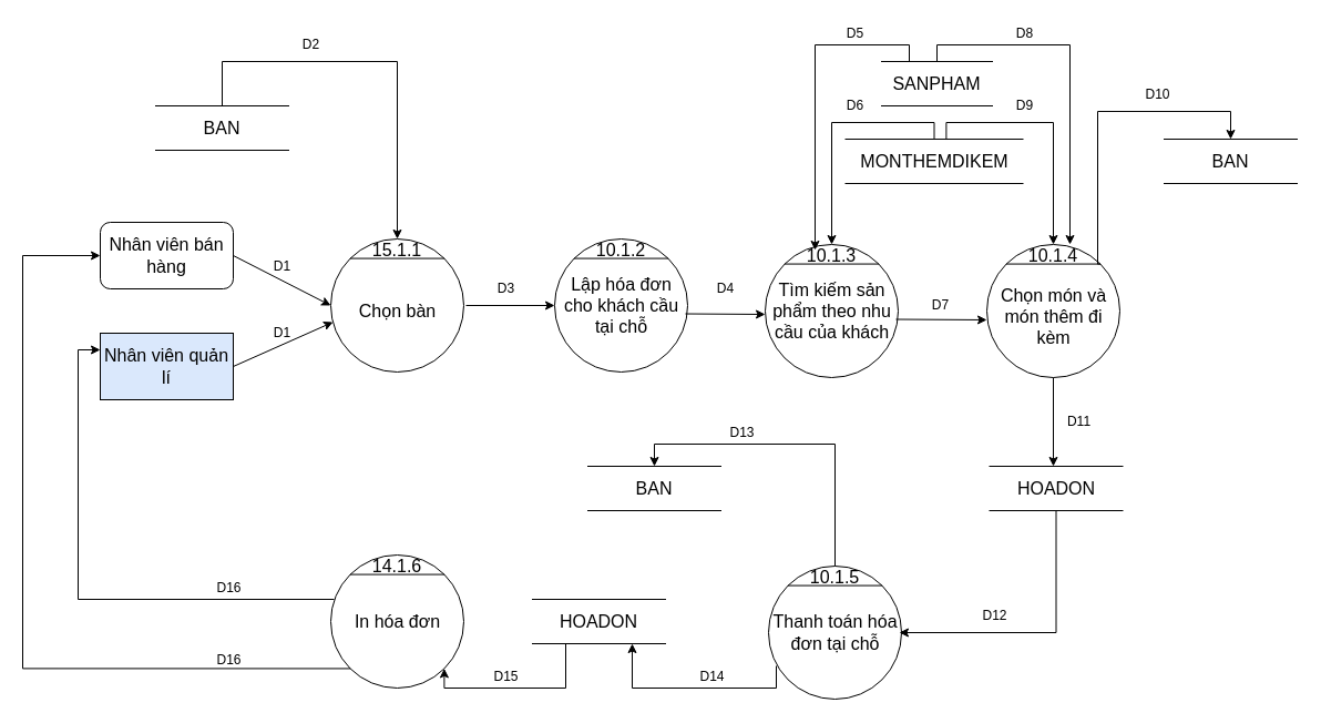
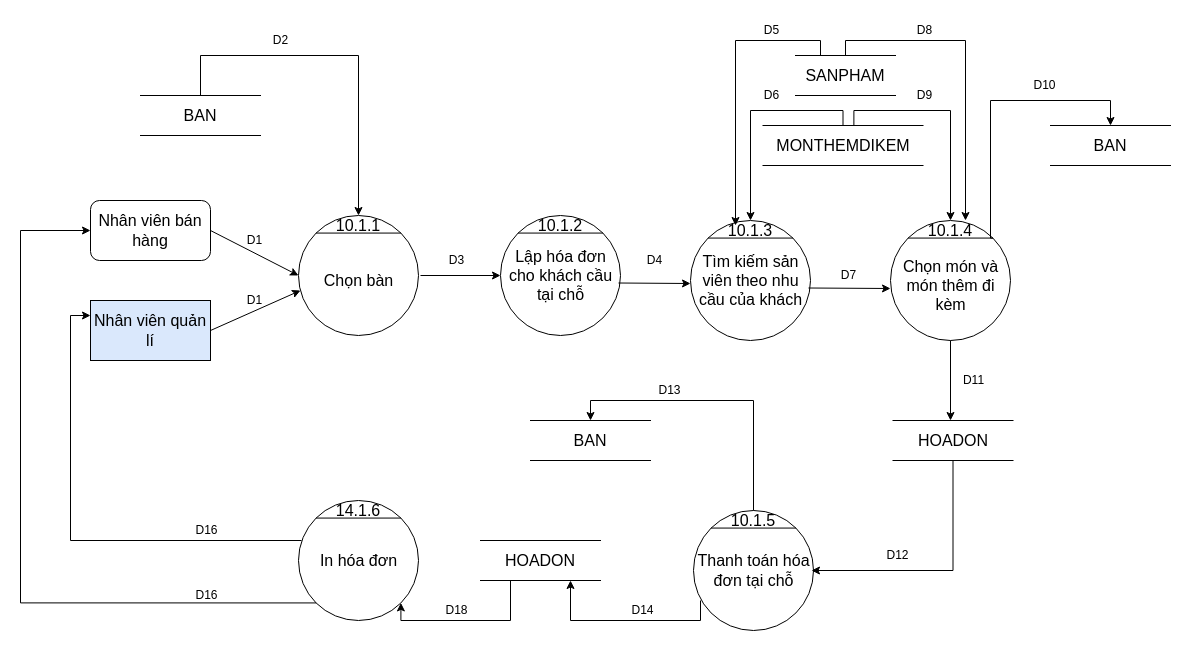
  <mxCell id="0" />
  <mxCell id="1" parent="0" />
  <mxCell id="2" value="" style="ellipse;whiteSpace=wrap;html=1;aspect=fixed;fontSize=16;" vertex="1" parent="1"><mxGeometry x="500" y="215" width="120" height="120" as="geometry" /></mxCell>
  <mxCell id="3" value="" style="endArrow=none;html=1;rounded=0;exitX=0;exitY=0;exitDx=0;exitDy=0;entryX=1;entryY=0;entryDx=0;entryDy=0;fontSize=16;" edge="1" parent="1" source="2" target="2"><mxGeometry width="50" height="50" relative="1" as="geometry"><mxPoint x="840" y="770" as="sourcePoint" /><mxPoint x="890" y="720" as="targetPoint" /></mxGeometry></mxCell>
  <mxCell id="4" value="Lập hóa đơn cho khách cầu tại chỗ" style="text;html=1;strokeColor=none;fillColor=none;align=center;verticalAlign=middle;whiteSpace=wrap;rounded=0;fontSize=16;" vertex="1" parent="1"><mxGeometry x="503" y="260" width="115" height="30" as="geometry" /></mxCell>
  <mxCell id="5" value="10.1.2" style="text;html=1;strokeColor=none;fillColor=none;align=center;verticalAlign=middle;whiteSpace=wrap;rounded=0;fontSize=16;" vertex="1" parent="1"><mxGeometry x="545" y="215" width="30" height="20" as="geometry" /></mxCell>
  <mxCell id="6" value="Nhân viên bán hàng" style="whiteSpace=wrap;html=1;fontSize=16;rounded=1;" vertex="1" parent="1"><mxGeometry x="90" y="200" width="120" height="60" as="geometry" /></mxCell>
  <mxCell id="7" value="Nhân viên quản lí" style="rounded=0;whiteSpace=wrap;html=1;fontSize=16;fillColor=#dae8fc;" vertex="1" parent="1"><mxGeometry x="90" y="300" width="120" height="60" as="geometry" /></mxCell>
  <mxCell id="8" value="" style="ellipse;whiteSpace=wrap;html=1;aspect=fixed;fontSize=16;" vertex="1" parent="1"><mxGeometry x="298" y="215" width="120" height="120" as="geometry" /></mxCell>
  <mxCell id="9" value="" style="endArrow=none;html=1;rounded=0;exitX=0;exitY=0;exitDx=0;exitDy=0;entryX=1;entryY=0;entryDx=0;entryDy=0;fontSize=16;" edge="1" parent="1" source="8" target="8"><mxGeometry width="50" height="50" relative="1" as="geometry"><mxPoint x="638" y="770" as="sourcePoint" /><mxPoint x="688" y="720" as="targetPoint" /></mxGeometry></mxCell>
  <mxCell id="10" value="Chọn bàn" style="text;html=1;strokeColor=none;fillColor=none;align=center;verticalAlign=middle;whiteSpace=wrap;rounded=0;fontSize=16;" vertex="1" parent="1"><mxGeometry x="304.5" y="265" width="107" height="30" as="geometry" /></mxCell>
- <mxCell id="11" value="15.1.1" style="text;html=1;strokeColor=none;fillColor=none;align=center;verticalAlign=middle;whiteSpace=wrap;rounded=0;fontSize=16;" vertex="1" parent="1"><mxGeometry x="343" y="215" width="30" height="20" as="geometry" /></mxCell>
+ <mxCell id="11" value="10.1.1" style="text;html=1;strokeColor=none;fillColor=none;align=center;verticalAlign=middle;whiteSpace=wrap;rounded=0;fontSize=16;" vertex="1" parent="1"><mxGeometry x="343" y="215" width="30" height="20" as="geometry" /></mxCell>
  <mxCell id="12" value="" style="ellipse;whiteSpace=wrap;html=1;aspect=fixed;fontSize=16;" vertex="1" parent="1"><mxGeometry x="693" y="510" width="120" height="120" as="geometry" /></mxCell>
  <mxCell id="13" value="" style="endArrow=none;html=1;rounded=0;exitX=0;exitY=0;exitDx=0;exitDy=0;entryX=1;entryY=0;entryDx=0;entryDy=0;fontSize=16;" edge="1" parent="1" source="12" target="12"><mxGeometry width="50" height="50" relative="1" as="geometry"><mxPoint x="1033" y="1065" as="sourcePoint" /><mxPoint x="1083" y="1015" as="targetPoint" /></mxGeometry></mxCell>
  <mxCell id="14" value="Thanh toán hóa đơn tại chỗ" style="text;html=1;strokeColor=none;fillColor=none;align=center;verticalAlign=middle;whiteSpace=wrap;rounded=0;fontSize=16;" vertex="1" parent="1"><mxGeometry x="696" y="555" width="115" height="30" as="geometry" /></mxCell>
  <mxCell id="15" value="10.1.5" style="text;html=1;strokeColor=none;fillColor=none;align=center;verticalAlign=middle;whiteSpace=wrap;rounded=0;fontSize=16;" vertex="1" parent="1"><mxGeometry x="738" y="510" width="30" height="20" as="geometry" /></mxCell>
  <mxCell id="16" value="" style="ellipse;whiteSpace=wrap;html=1;aspect=fixed;fontSize=16;" vertex="1" parent="1"><mxGeometry x="298" y="500" width="120" height="120" as="geometry" /></mxCell>
  <mxCell id="17" value="" style="endArrow=none;html=1;rounded=0;exitX=0;exitY=0;exitDx=0;exitDy=0;entryX=1;entryY=0;entryDx=0;entryDy=0;fontSize=16;" edge="1" parent="1" source="16" target="16"><mxGeometry width="50" height="50" relative="1" as="geometry"><mxPoint x="638" y="1055" as="sourcePoint" /><mxPoint x="688" y="1005" as="targetPoint" /></mxGeometry></mxCell>
  <mxCell id="18" value="In hóa đơn" style="text;html=1;strokeColor=none;fillColor=none;align=center;verticalAlign=middle;whiteSpace=wrap;rounded=0;fontSize=16;" vertex="1" parent="1"><mxGeometry x="301" y="545" width="115" height="30" as="geometry" /></mxCell>
  <mxCell id="19" value="14.1.6" style="text;html=1;strokeColor=none;fillColor=none;align=center;verticalAlign=middle;whiteSpace=wrap;rounded=0;fontSize=16;" vertex="1" parent="1"><mxGeometry x="343" y="500" width="30" height="20" as="geometry" /></mxCell>
  <mxCell id="20" value="" style="shape=partialRectangle;whiteSpace=wrap;html=1;left=0;right=0;fillColor=none;fontSize=16;" vertex="1" parent="1"><mxGeometry x="892.5" y="420" width="120" height="40" as="geometry" /></mxCell>
  <mxCell id="21" value="HOADON" style="text;html=1;strokeColor=none;fillColor=none;align=center;verticalAlign=middle;whiteSpace=wrap;rounded=0;fontSize=16;" vertex="1" parent="1"><mxGeometry x="922.5" y="430" width="60" height="20" as="geometry" /></mxCell>
  <mxCell id="22" value="" style="shape=partialRectangle;whiteSpace=wrap;html=1;left=0;right=0;fillColor=none;fontSize=16;" vertex="1" parent="1"><mxGeometry x="140" y="95" width="120" height="40" as="geometry" /></mxCell>
  <mxCell id="23" value="BAN" style="text;html=1;strokeColor=none;fillColor=none;align=center;verticalAlign=middle;whiteSpace=wrap;rounded=0;fontSize=16;" vertex="1" parent="1"><mxGeometry x="170" y="105" width="60" height="20" as="geometry" /></mxCell>
  <mxCell id="24" value="" style="shape=partialRectangle;whiteSpace=wrap;html=1;left=0;right=0;fillColor=none;fontSize=16;" vertex="1" parent="1"><mxGeometry x="762.5" y="125" width="160" height="40" as="geometry" /></mxCell>
  <mxCell id="25" value="MONTHEMDIKEM" style="text;html=1;strokeColor=none;fillColor=none;align=center;verticalAlign=middle;whiteSpace=wrap;rounded=0;fontSize=16;" vertex="1" parent="1"><mxGeometry x="812.5" y="135" width="60" height="20" as="geometry" /></mxCell>
  <mxCell id="26" value="" style="ellipse;whiteSpace=wrap;html=1;aspect=fixed;fontSize=16;" vertex="1" parent="1"><mxGeometry x="890" y="220" width="120" height="120" as="geometry" /></mxCell>
  <mxCell id="27" value="" style="endArrow=none;html=1;rounded=0;exitX=0;exitY=0;exitDx=0;exitDy=0;entryX=1;entryY=0;entryDx=0;entryDy=0;fontSize=16;" edge="1" parent="1" source="26" target="26"><mxGeometry width="50" height="50" relative="1" as="geometry"><mxPoint x="1230" y="775" as="sourcePoint" /><mxPoint x="1280" y="725" as="targetPoint" /></mxGeometry></mxCell>
  <mxCell id="28" value="Chọn món và món thêm đi kèm" style="text;html=1;strokeColor=none;fillColor=none;align=center;verticalAlign=middle;whiteSpace=wrap;rounded=0;fontSize=16;" vertex="1" parent="1"><mxGeometry x="892.5" y="270" width="115" height="30" as="geometry" /></mxCell>
  <mxCell id="29" value="10.1.4" style="text;html=1;strokeColor=none;fillColor=none;align=center;verticalAlign=middle;whiteSpace=wrap;rounded=0;fontSize=16;" vertex="1" parent="1"><mxGeometry x="935" y="220" width="30" height="20" as="geometry" /></mxCell>
  <mxCell id="30" value="" style="endArrow=classic;html=1;rounded=0;entryX=0;entryY=0.5;entryDx=0;entryDy=0;" edge="1" parent="1" target="2"><mxGeometry width="50" height="50" relative="1" as="geometry"><mxPoint x="420" y="275" as="sourcePoint" /><mxPoint x="510" y="320" as="targetPoint" /></mxGeometry></mxCell>
  <mxCell id="31" value="" style="edgeStyle=segmentEdgeStyle;endArrow=classic;html=1;rounded=0;exitX=0.5;exitY=0;exitDx=0;exitDy=0;entryX=0.5;entryY=0;entryDx=0;entryDy=0;" edge="1" parent="1" source="22" target="8"><mxGeometry width="50" height="50" relative="1" as="geometry"><mxPoint x="720" y="395" as="sourcePoint" /><mxPoint x="770" y="345" as="targetPoint" /><Array as="points"><mxPoint x="200" y="55" /><mxPoint x="358" y="55" /></Array></mxGeometry></mxCell>
  <mxCell id="32" value="" style="shape=partialRectangle;whiteSpace=wrap;html=1;left=0;right=0;fillColor=none;fontSize=16;" vertex="1" parent="1"><mxGeometry x="795" y="55" width="100" height="40" as="geometry" /></mxCell>
  <mxCell id="33" value="SANPHAM" style="text;html=1;strokeColor=none;fillColor=none;align=center;verticalAlign=middle;whiteSpace=wrap;rounded=0;fontSize=16;" vertex="1" parent="1"><mxGeometry x="815" y="65" width="60" height="20" as="geometry" /></mxCell>
  <mxCell id="34" value="" style="shape=partialRectangle;whiteSpace=wrap;html=1;left=0;right=0;fillColor=none;fontSize=16;" vertex="1" parent="1"><mxGeometry x="1050" y="125" width="120" height="40" as="geometry" /></mxCell>
  <mxCell id="35" value="BAN" style="text;html=1;strokeColor=none;fillColor=none;align=center;verticalAlign=middle;whiteSpace=wrap;rounded=0;fontSize=16;" vertex="1" parent="1"><mxGeometry x="1080" y="135" width="60" height="20" as="geometry" /></mxCell>
  <mxCell id="36" value="" style="edgeStyle=segmentEdgeStyle;endArrow=classic;html=1;rounded=0;exitX=0.5;exitY=0;exitDx=0;exitDy=0;" edge="1" parent="1" source="32"><mxGeometry width="50" height="50" relative="1" as="geometry"><mxPoint x="915" y="400" as="sourcePoint" /><mxPoint x="965" y="220" as="targetPoint" /><Array as="points"><mxPoint x="845" y="40" /><mxPoint x="965" y="40" /></Array></mxGeometry></mxCell>
  <mxCell id="37" value="" style="edgeStyle=segmentEdgeStyle;endArrow=classic;html=1;rounded=0;entryX=0.5;entryY=0;entryDx=0;entryDy=0;exitX=0.568;exitY=0.013;exitDx=0;exitDy=0;exitPerimeter=0;" edge="1" parent="1" source="24" target="26"><mxGeometry width="50" height="50" relative="1" as="geometry"><mxPoint x="810" y="125" as="sourcePoint" /><mxPoint x="985" y="230" as="targetPoint" /><Array as="points"><mxPoint x="853" y="110" /><mxPoint x="950" y="110" /></Array></mxGeometry></mxCell>
  <mxCell id="38" value="" style="endArrow=classic;html=1;rounded=0;exitX=1;exitY=0.5;exitDx=0;exitDy=0;entryX=0;entryY=0.5;entryDx=0;entryDy=0;" edge="1" parent="1" source="6" target="8"><mxGeometry width="50" height="50" relative="1" as="geometry"><mxPoint x="690" y="250" as="sourcePoint" /><mxPoint x="740" y="200" as="targetPoint" /></mxGeometry></mxCell>
  <mxCell id="39" value="" style="endArrow=classic;html=1;rounded=0;exitX=1;exitY=0.5;exitDx=0;exitDy=0;" edge="1" parent="1" source="7"><mxGeometry width="50" height="50" relative="1" as="geometry"><mxPoint x="220" y="240" as="sourcePoint" /><mxPoint x="300" y="290" as="targetPoint" /></mxGeometry></mxCell>
  <mxCell id="40" value="" style="ellipse;whiteSpace=wrap;html=1;aspect=fixed;fontSize=16;" vertex="1" parent="1"><mxGeometry x="690" y="220" width="120" height="120" as="geometry" /></mxCell>
  <mxCell id="41" value="" style="endArrow=none;html=1;rounded=0;exitX=0;exitY=0;exitDx=0;exitDy=0;entryX=1;entryY=0;entryDx=0;entryDy=0;fontSize=16;" edge="1" parent="1" source="40" target="40"><mxGeometry width="50" height="50" relative="1" as="geometry"><mxPoint x="1030" y="775" as="sourcePoint" /><mxPoint x="1080" y="725" as="targetPoint" /></mxGeometry></mxCell>
- <mxCell id="42" value="Tìm kiếm sản phẩm theo nhu cầu của khách" style="text;html=1;strokeColor=none;fillColor=none;align=center;verticalAlign=middle;whiteSpace=wrap;rounded=0;fontSize=16;" vertex="1" parent="1"><mxGeometry x="693" y="265" width="115" height="30" as="geometry" /></mxCell>
+ <mxCell id="42" value="Tìm kiếm sản viên theo nhu cầu của khách" style="text;html=1;strokeColor=none;fillColor=none;align=center;verticalAlign=middle;whiteSpace=wrap;rounded=0;fontSize=16;" vertex="1" parent="1"><mxGeometry x="693" y="265" width="115" height="30" as="geometry" /></mxCell>
  <mxCell id="43" value="10.1.3" style="text;html=1;strokeColor=none;fillColor=none;align=center;verticalAlign=middle;whiteSpace=wrap;rounded=0;fontSize=16;" vertex="1" parent="1"><mxGeometry x="735" y="220" width="30" height="20" as="geometry" /></mxCell>
  <mxCell id="44" value="" style="endArrow=classic;html=1;rounded=0;exitX=1;exitY=0.75;exitDx=0;exitDy=0;" edge="1" parent="1" source="4"><mxGeometry width="50" height="50" relative="1" as="geometry"><mxPoint x="980" y="320" as="sourcePoint" /><mxPoint x="690" y="283" as="targetPoint" /></mxGeometry></mxCell>
  <mxCell id="45" value="" style="endArrow=classic;html=1;rounded=0;exitX=1;exitY=0.75;exitDx=0;exitDy=0;" edge="1" parent="1" source="42"><mxGeometry width="50" height="50" relative="1" as="geometry"><mxPoint x="1110" y="320" as="sourcePoint" /><mxPoint x="890" y="288" as="targetPoint" /></mxGeometry></mxCell>
  <mxCell id="46" value="" style="endArrow=classic;html=1;rounded=0;exitX=0.5;exitY=1;exitDx=0;exitDy=0;" edge="1" parent="1" source="26"><mxGeometry width="50" height="50" relative="1" as="geometry"><mxPoint x="1100" y="320" as="sourcePoint" /><mxPoint x="950" y="420" as="targetPoint" /></mxGeometry></mxCell>
  <mxCell id="47" value="" style="edgeStyle=segmentEdgeStyle;endArrow=classic;html=1;rounded=0;exitX=0.5;exitY=1;exitDx=0;exitDy=0;entryX=1;entryY=0.5;entryDx=0;entryDy=0;" edge="1" parent="1" source="20" target="14"><mxGeometry width="50" height="50" relative="1" as="geometry"><mxPoint x="570" y="590" as="sourcePoint" /><mxPoint x="620" y="540" as="targetPoint" /><Array as="points"><mxPoint x="953" y="570" /></Array></mxGeometry></mxCell>
  <mxCell id="48" value="" style="shape=partialRectangle;whiteSpace=wrap;html=1;left=0;right=0;fillColor=none;fontSize=16;" vertex="1" parent="1"><mxGeometry x="480" y="540" width="120" height="40" as="geometry" /></mxCell>
  <mxCell id="49" value="HOADON" style="text;html=1;strokeColor=none;fillColor=none;align=center;verticalAlign=middle;whiteSpace=wrap;rounded=0;fontSize=16;" vertex="1" parent="1"><mxGeometry x="510" y="550" width="60" height="20" as="geometry" /></mxCell>
  <mxCell id="50" value="" style="shape=partialRectangle;whiteSpace=wrap;html=1;left=0;right=0;fillColor=none;fontSize=16;" vertex="1" parent="1"><mxGeometry x="530" y="420" width="120" height="40" as="geometry" /></mxCell>
  <mxCell id="51" value="BAN" style="text;html=1;strokeColor=none;fillColor=none;align=center;verticalAlign=middle;whiteSpace=wrap;rounded=0;fontSize=16;" vertex="1" parent="1"><mxGeometry x="560" y="430" width="60" height="20" as="geometry" /></mxCell>
  <mxCell id="52" value="" style="edgeStyle=segmentEdgeStyle;endArrow=classic;html=1;rounded=0;exitX=0.5;exitY=0;exitDx=0;exitDy=0;entryX=0.5;entryY=0;entryDx=0;entryDy=0;" edge="1" parent="1" source="15" target="50"><mxGeometry width="50" height="50" relative="1" as="geometry"><mxPoint x="610" y="450" as="sourcePoint" /><mxPoint x="660" y="400" as="targetPoint" /><Array as="points"><mxPoint x="753" y="400" /><mxPoint x="590" y="400" /></Array></mxGeometry></mxCell>
  <mxCell id="53" value="" style="edgeStyle=segmentEdgeStyle;endArrow=classic;html=1;rounded=0;" edge="1" parent="1"><mxGeometry width="50" height="50" relative="1" as="geometry"><mxPoint x="700" y="600" as="sourcePoint" /><mxPoint x="570" y="580" as="targetPoint" /><Array as="points"><mxPoint x="700" y="620" /><mxPoint x="570" y="620" /></Array></mxGeometry></mxCell>
  <mxCell id="54" value="" style="edgeStyle=segmentEdgeStyle;endArrow=classic;html=1;rounded=0;exitX=0.25;exitY=1;exitDx=0;exitDy=0;entryX=1;entryY=1;entryDx=0;entryDy=0;" edge="1" parent="1" source="48" target="16"><mxGeometry width="50" height="50" relative="1" as="geometry"><mxPoint x="550" y="340" as="sourcePoint" /><mxPoint x="600" y="290" as="targetPoint" /><Array as="points"><mxPoint x="510" y="620" /><mxPoint x="400" y="620" /></Array></mxGeometry></mxCell>
  <mxCell id="55" value="" style="edgeStyle=segmentEdgeStyle;endArrow=classic;html=1;rounded=0;exitX=0;exitY=1;exitDx=0;exitDy=0;entryX=0;entryY=0.5;entryDx=0;entryDy=0;" edge="1" parent="1" source="16" target="6"><mxGeometry width="50" height="50" relative="1" as="geometry"><mxPoint x="550" y="340" as="sourcePoint" /><mxPoint x="600" y="290" as="targetPoint" /><Array as="points"><mxPoint x="20" y="602" /><mxPoint x="20" y="230" /></Array></mxGeometry></mxCell>
  <mxCell id="56" value="" style="edgeStyle=segmentEdgeStyle;endArrow=classic;html=1;rounded=0;entryX=0;entryY=0.25;entryDx=0;entryDy=0;" edge="1" parent="1" target="7"><mxGeometry width="50" height="50" relative="1" as="geometry"><mxPoint x="301" y="540" as="sourcePoint" /><mxPoint x="600" y="290" as="targetPoint" /><Array as="points"><mxPoint x="301" y="540" /><mxPoint x="70" y="540" /><mxPoint x="70" y="315" /></Array></mxGeometry></mxCell>
  <mxCell id="57" value="D1" style="text;html=1;strokeColor=none;fillColor=none;align=center;verticalAlign=middle;whiteSpace=wrap;rounded=0;" vertex="1" parent="1"><mxGeometry x="230" y="230" width="48.5" height="20" as="geometry" /></mxCell>
  <mxCell id="58" value="D1" style="text;html=1;strokeColor=none;fillColor=none;align=center;verticalAlign=middle;whiteSpace=wrap;rounded=0;" vertex="1" parent="1"><mxGeometry x="230" y="290" width="48.5" height="20" as="geometry" /></mxCell>
  <mxCell id="59" value="D2" style="text;html=1;strokeColor=none;fillColor=none;align=center;verticalAlign=middle;whiteSpace=wrap;rounded=0;" vertex="1" parent="1"><mxGeometry x="256" y="30" width="48.5" height="20" as="geometry" /></mxCell>
  <mxCell id="60" value="D3" style="text;html=1;strokeColor=none;fillColor=none;align=center;verticalAlign=middle;whiteSpace=wrap;rounded=0;" vertex="1" parent="1"><mxGeometry x="431.5" y="250" width="48.5" height="20" as="geometry" /></mxCell>
  <mxCell id="61" value="D4" style="text;html=1;strokeColor=none;fillColor=none;align=center;verticalAlign=middle;whiteSpace=wrap;rounded=0;" vertex="1" parent="1"><mxGeometry x="630" y="250" width="48.5" height="20" as="geometry" /></mxCell>
  <mxCell id="62" value="D5" style="text;html=1;strokeColor=none;fillColor=none;align=center;verticalAlign=middle;whiteSpace=wrap;rounded=0;" vertex="1" parent="1"><mxGeometry x="747" y="20" width="48.5" height="20" as="geometry" /></mxCell>
  <mxCell id="63" value="D9" style="text;html=1;strokeColor=none;fillColor=none;align=center;verticalAlign=middle;whiteSpace=wrap;rounded=0;" vertex="1" parent="1"><mxGeometry x="900" y="85" width="48.5" height="20" as="geometry" /></mxCell>
  <mxCell id="64" value="" style="edgeStyle=segmentEdgeStyle;endArrow=classic;html=1;rounded=0;exitX=0.5;exitY=0;exitDx=0;exitDy=0;entryX=0.5;entryY=0;entryDx=0;entryDy=0;" edge="1" parent="1" source="24" target="40"><mxGeometry width="50" height="50" relative="1" as="geometry"><mxPoint x="780" y="330" as="sourcePoint" /><mxPoint x="830" y="280" as="targetPoint" /><Array as="points"><mxPoint x="843" y="110" /><mxPoint x="750" y="110" /></Array></mxGeometry></mxCell>
  <mxCell id="65" value="" style="edgeStyle=segmentEdgeStyle;endArrow=classic;html=1;rounded=0;exitX=0.25;exitY=0;exitDx=0;exitDy=0;entryX=0;entryY=0.25;entryDx=0;entryDy=0;" edge="1" parent="1" source="32" target="43"><mxGeometry width="50" height="50" relative="1" as="geometry"><mxPoint x="780" y="330" as="sourcePoint" /><mxPoint x="830" y="280" as="targetPoint" /><Array as="points"><mxPoint x="820" y="40" /><mxPoint x="735" y="40" /></Array></mxGeometry></mxCell>
  <mxCell id="66" value="" style="edgeStyle=segmentEdgeStyle;endArrow=classic;html=1;rounded=0;exitX=1;exitY=0;exitDx=0;exitDy=0;entryX=0.5;entryY=0;entryDx=0;entryDy=0;" edge="1" parent="1" source="26" target="34"><mxGeometry width="50" height="50" relative="1" as="geometry"><mxPoint x="780" y="350" as="sourcePoint" /><mxPoint x="830" y="300" as="targetPoint" /><Array as="points"><mxPoint x="990" y="238" /><mxPoint x="990" y="100" /><mxPoint x="1110" y="100" /></Array></mxGeometry></mxCell>
  <mxCell id="67" value="D6" style="text;html=1;strokeColor=none;fillColor=none;align=center;verticalAlign=middle;whiteSpace=wrap;rounded=0;" vertex="1" parent="1"><mxGeometry x="747" y="85" width="48.5" height="20" as="geometry" /></mxCell>
  <mxCell id="68" value="D7" style="text;html=1;strokeColor=none;fillColor=none;align=center;verticalAlign=middle;whiteSpace=wrap;rounded=0;" vertex="1" parent="1"><mxGeometry x="824" y="265" width="48.5" height="20" as="geometry" /></mxCell>
  <mxCell id="69" value="D8" style="text;html=1;strokeColor=none;fillColor=none;align=center;verticalAlign=middle;whiteSpace=wrap;rounded=0;" vertex="1" parent="1"><mxGeometry x="900" y="20" width="48.5" height="20" as="geometry" /></mxCell>
  <mxCell id="70" value="D10" style="text;html=1;strokeColor=none;fillColor=none;align=center;verticalAlign=middle;whiteSpace=wrap;rounded=0;" vertex="1" parent="1"><mxGeometry x="1020" y="75" width="48.5" height="20" as="geometry" /></mxCell>
  <mxCell id="71" value="D11" style="text;html=1;strokeColor=none;fillColor=none;align=center;verticalAlign=middle;whiteSpace=wrap;rounded=0;" vertex="1" parent="1"><mxGeometry x="948.5" y="370" width="48.5" height="20" as="geometry" /></mxCell>
  <mxCell id="72" value="D12" style="text;html=1;strokeColor=none;fillColor=none;align=center;verticalAlign=middle;whiteSpace=wrap;rounded=0;" vertex="1" parent="1"><mxGeometry x="872.5" y="545" width="48.5" height="20" as="geometry" /></mxCell>
  <mxCell id="73" value="D13" style="text;html=1;strokeColor=none;fillColor=none;align=center;verticalAlign=middle;whiteSpace=wrap;rounded=0;" vertex="1" parent="1"><mxGeometry x="644.5" y="380" width="48.5" height="20" as="geometry" /></mxCell>
  <mxCell id="74" value="D14" style="text;html=1;strokeColor=none;fillColor=none;align=center;verticalAlign=middle;whiteSpace=wrap;rounded=0;" vertex="1" parent="1"><mxGeometry x="618" y="600" width="48.5" height="20" as="geometry" /></mxCell>
- <mxCell id="75" value="D15" style="text;html=1;strokeColor=none;fillColor=none;align=center;verticalAlign=middle;whiteSpace=wrap;rounded=0;" vertex="1" parent="1"><mxGeometry x="431.5" y="600" width="48.5" height="20" as="geometry" /></mxCell>
+ <mxCell id="75" value="D18" style="text;html=1;strokeColor=none;fillColor=none;align=center;verticalAlign=middle;whiteSpace=wrap;rounded=0;" vertex="1" parent="1"><mxGeometry x="431.5" y="600" width="48.5" height="20" as="geometry" /></mxCell>
  <mxCell id="76" value="D16" style="text;html=1;strokeColor=none;fillColor=none;align=center;verticalAlign=middle;whiteSpace=wrap;rounded=0;" vertex="1" parent="1"><mxGeometry x="181.5" y="520" width="48.5" height="20" as="geometry" /></mxCell>
  <mxCell id="77" value="D16" style="text;html=1;strokeColor=none;fillColor=none;align=center;verticalAlign=middle;whiteSpace=wrap;rounded=0;" vertex="1" parent="1"><mxGeometry x="181.5" y="585" width="48.5" height="20" as="geometry" /></mxCell>
